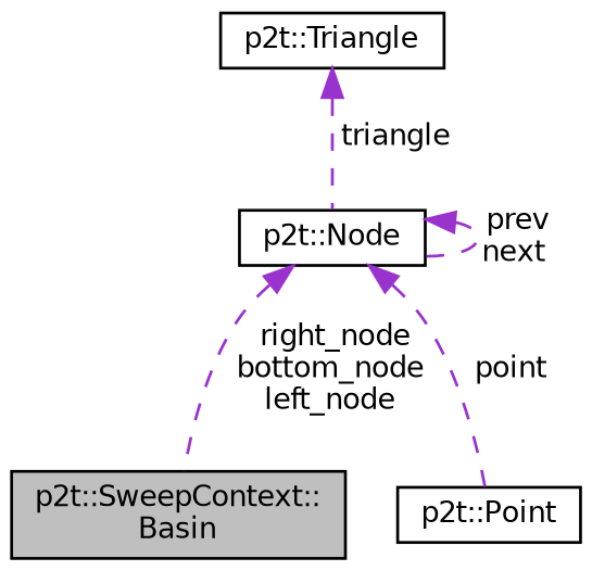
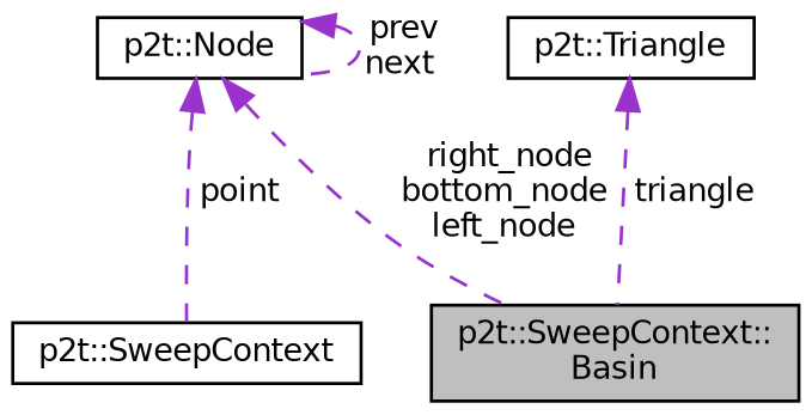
  digraph {
    node [color=black fillcolor=white fontname=Helvetica fontsize=10 shape=record style=filled]
    edge [color=darkorchid3 dir=back fontname=Helvetica fontsize=10 labelfontname=Helvetica labelfontsize=10 style=dashed]
    n1 [fillcolor=grey75 fontcolor=black height=0.2 label="p2t::SweepContext::\lBasin" width=0.4]
    n2 [height=0.2 label="p2t::Node" width=0.4]
-   n3 [height=0.2 label="p2t::Point" width=0.4]
+   n3 [height=0.2 label="p2t::SweepContext" width=0.4]
    n4 [height=0.2 label="p2t::Triangle" width=0.4]
    n2 -> n1 [label=" right_node\nbottom_node\nleft_node"]
    n2 -> n2 [label=" prev\nnext"]
    n2 -> n3 [label=" point"]
-   n4 -> n2 [label=" triangle"]
+   n4 -> n1 [label=" triangle"]
  }
